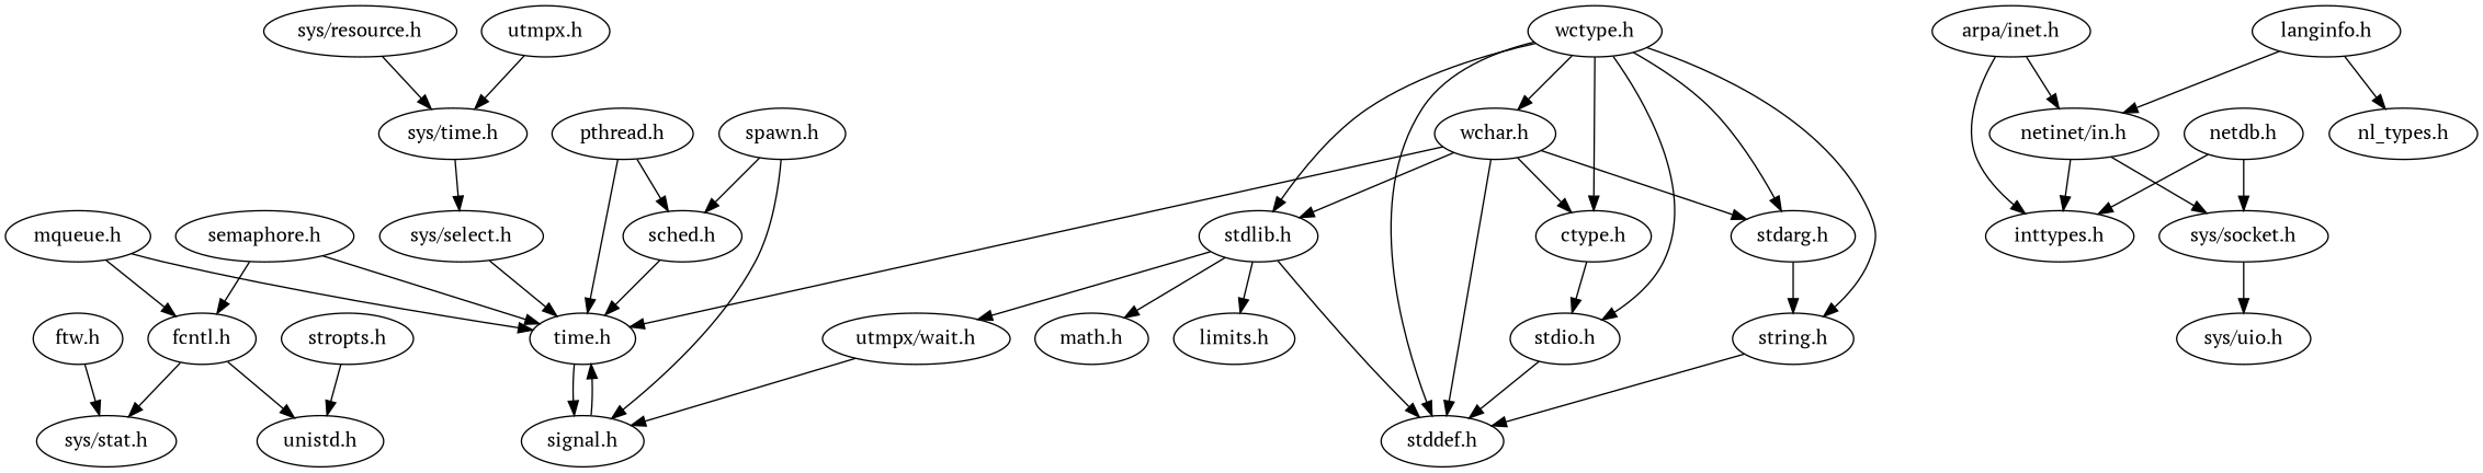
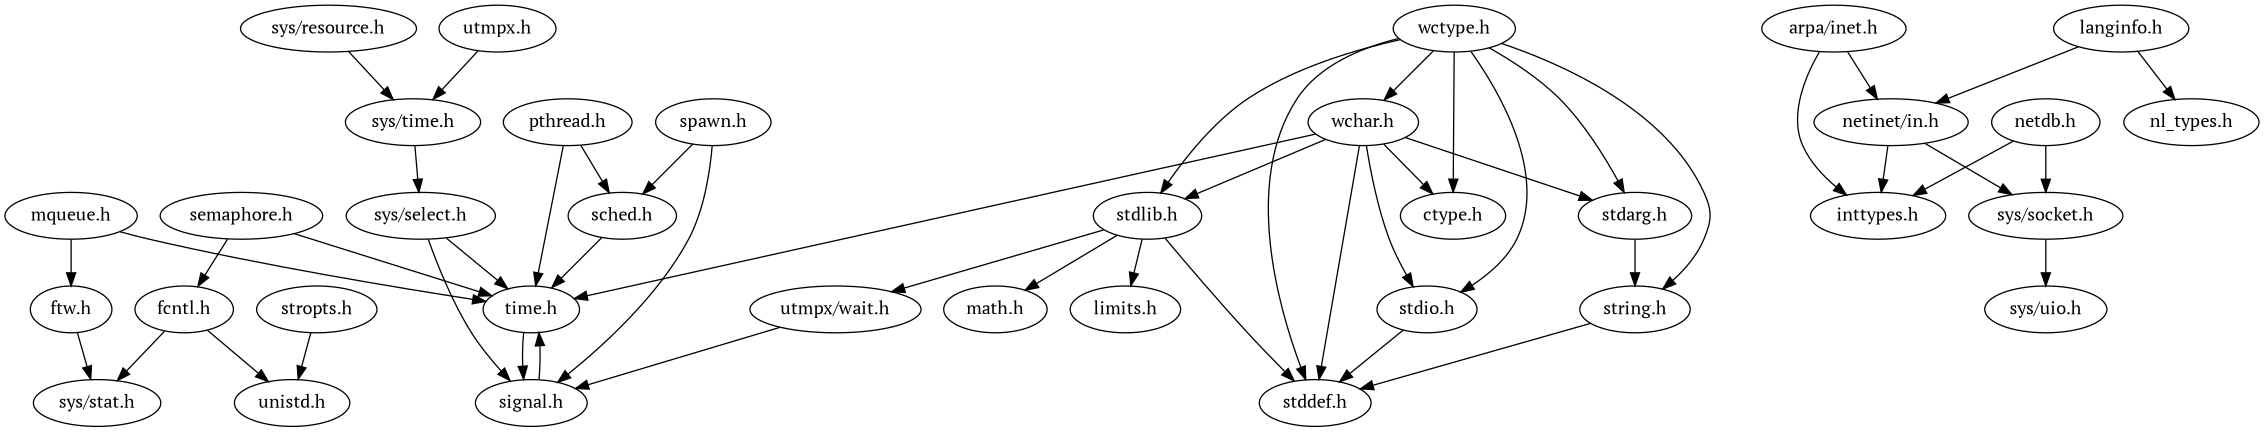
  digraph {
    fontname="PT Serif"
    node [fontname="PT Serif"]
    edge [fontname="PT Serif"]
    n1 [label="fcntl.h"]
    n2 [label="sys/stat.h"]
    n3 [label="unistd.h"]
    n4 [label="signal.h"]
    n5 [label="time.h"]
    n6 [label="arpa/inet.h"]
    n7 [label="inttypes.h"]
    n8 [label="netinet/in.h"]
    n9 [label="sys/socket.h"]
    n10 [label="ctype.h"]
    n11 [label="ftw.h"]
    n12 [label="langinfo.h"]
    n13 [label="nl_types.h"]
    n14 [label="limits.h"]
    n15 [label="math.h"]
    n16 [label="mqueue.h"]
    n17 [label="netdb.h"]
    n18 [label="sys/uio.h"]
    n19 [label="pthread.h"]
    n20 [label="sched.h"]
    n21 [label="semaphore.h"]
    n22 [label="spawn.h"]
    n23 [label="stdarg.h"]
    n24 [label="string.h"]
    n25 [label="stddef.h"]
    n26 [label="stdio.h"]
    n27 [label="stdlib.h"]
    n28 [label="utmpx/wait.h"]
    n29 [label="stropts.h"]
    n30 [label="sys/resource.h"]
    n31 [label="sys/time.h"]
    n32 [label="sys/select.h"]
    n33 [label="utmpx.h"]
    n34 [label="wchar.h"]
    n35 [label="wctype.h"]
    n1 -> n2
    n1 -> n3
    n4 -> n5
    n5 -> n4
    n6 -> n7
    n6 -> n8
    n8 -> n7
    n8 -> n9
    n9 -> n18
    n11 -> n2
    n12 -> n8
    n12 -> n13
-   n16 -> n1
+   n16 -> n11
    n16 -> n5
    n17 -> n7
    n17 -> n9
    n19 -> n5
    n19 -> n20
    n20 -> n5
    n21 -> n1
    n21 -> n5
    n22 -> n4
    n22 -> n20
    n23 -> n24
    n24 -> n25
    n26 -> n25
    n27 -> n14
    n27 -> n15
    n27 -> n25
    n27 -> n28
    n28 -> n4
    n29 -> n3
    n30 -> n31
    n31 -> n32
+   n32 -> n4
    n32 -> n5
    n33 -> n31
    n34 -> n5
    n34 -> n10
    n34 -> n23
    n34 -> n25
-   n10 -> n26
+   n34 -> n26
    n34 -> n27
    n35 -> n10
    n35 -> n23
    n35 -> n24
    n35 -> n25
    n35 -> n26
    n35 -> n27
    n35 -> n34
  }
